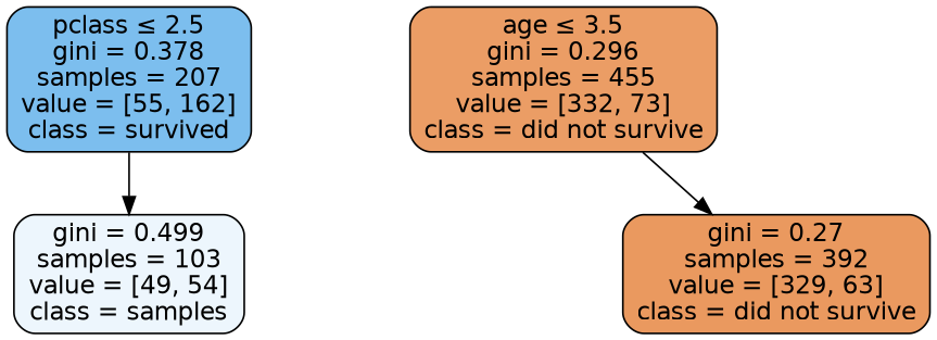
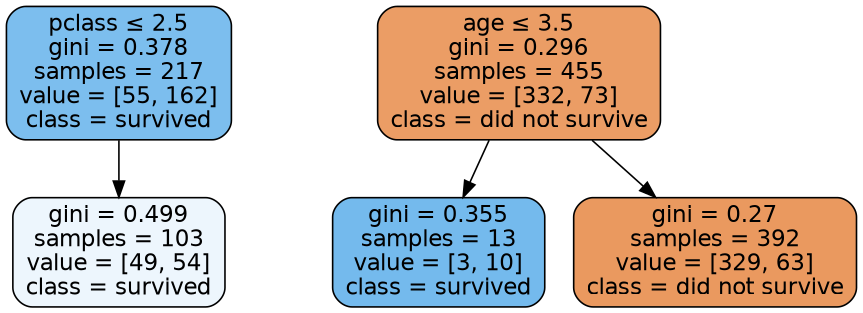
  digraph {
    node [color=black fontname=helvetica shape=box style="filled, rounded"]
    edge [fontname=helvetica]
-   n1 [fillcolor="#7cbeee" label=<pclass &le; 2.5<br/>gini = 0.378<br/>samples = 207<br/>value = [55, 162]<br/>class = survived>]
-   n2 [fillcolor="#edf6fd" label=<gini = 0.499<br/>samples = 103<br/>value = [49, 54]<br/>class = samples>]
+   n1 [fillcolor="#7cbeee" label=<pclass &le; 2.5<br/>gini = 0.378<br/>samples = 217<br/>value = [55, 162]<br/>class = survived>]
+   n2 [fillcolor="#edf6fd" label=<gini = 0.499<br/>samples = 103<br/>value = [49, 54]<br/>class = survived>]
    n3 [fillcolor="#eb9d65" label=<age &le; 3.5<br/>gini = 0.296<br/>samples = 455<br/>value = [332, 73]<br/>class = did not survive>]
+   n4 [fillcolor="#74baed" label=<gini = 0.355<br/>samples = 13<br/>value = [3, 10]<br/>class = survived>]
    n5 [fillcolor="#ea995f" label=<gini = 0.27<br/>samples = 392<br/>value = [329, 63]<br/>class = did not survive>]
    n1 -> n2
+   n3 -> n4
    n3 -> n5
  }
